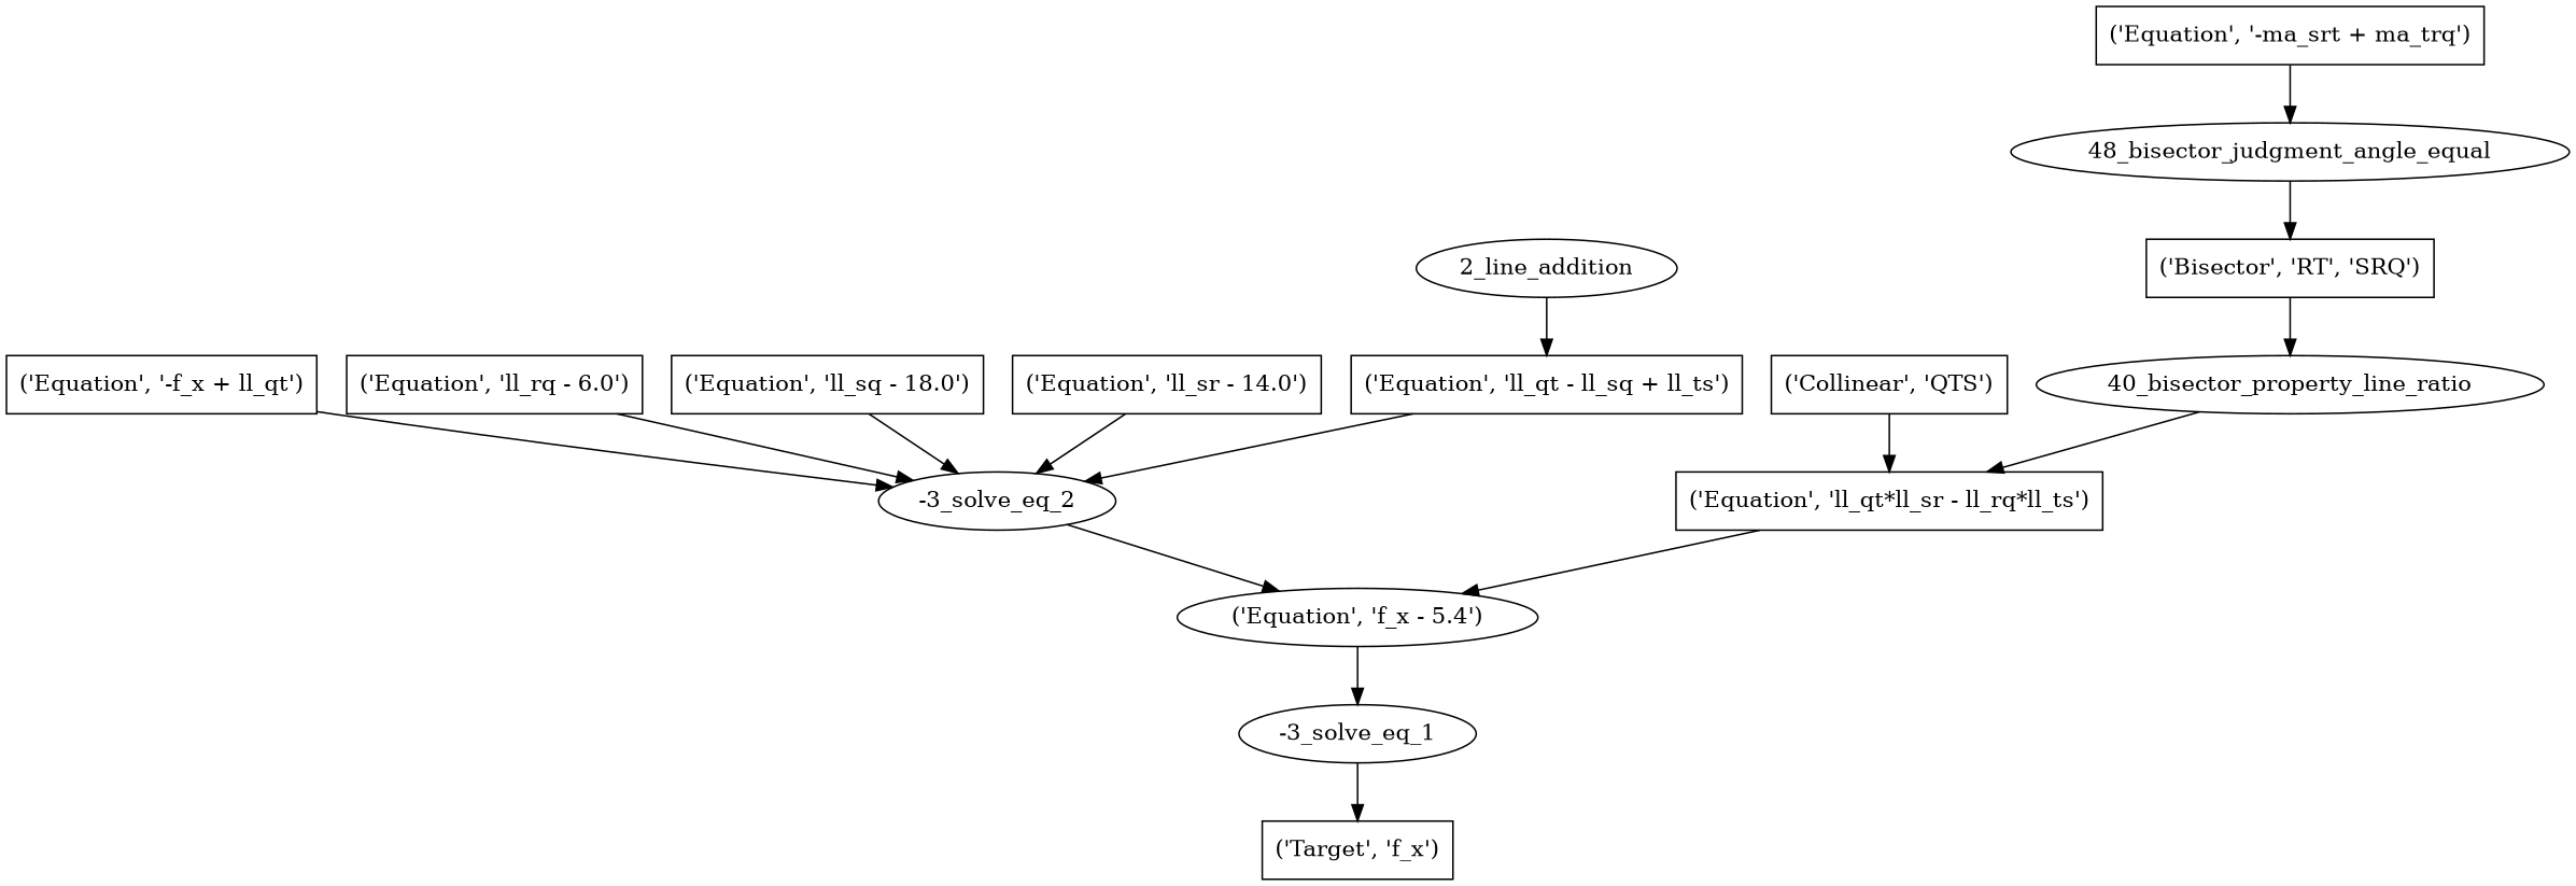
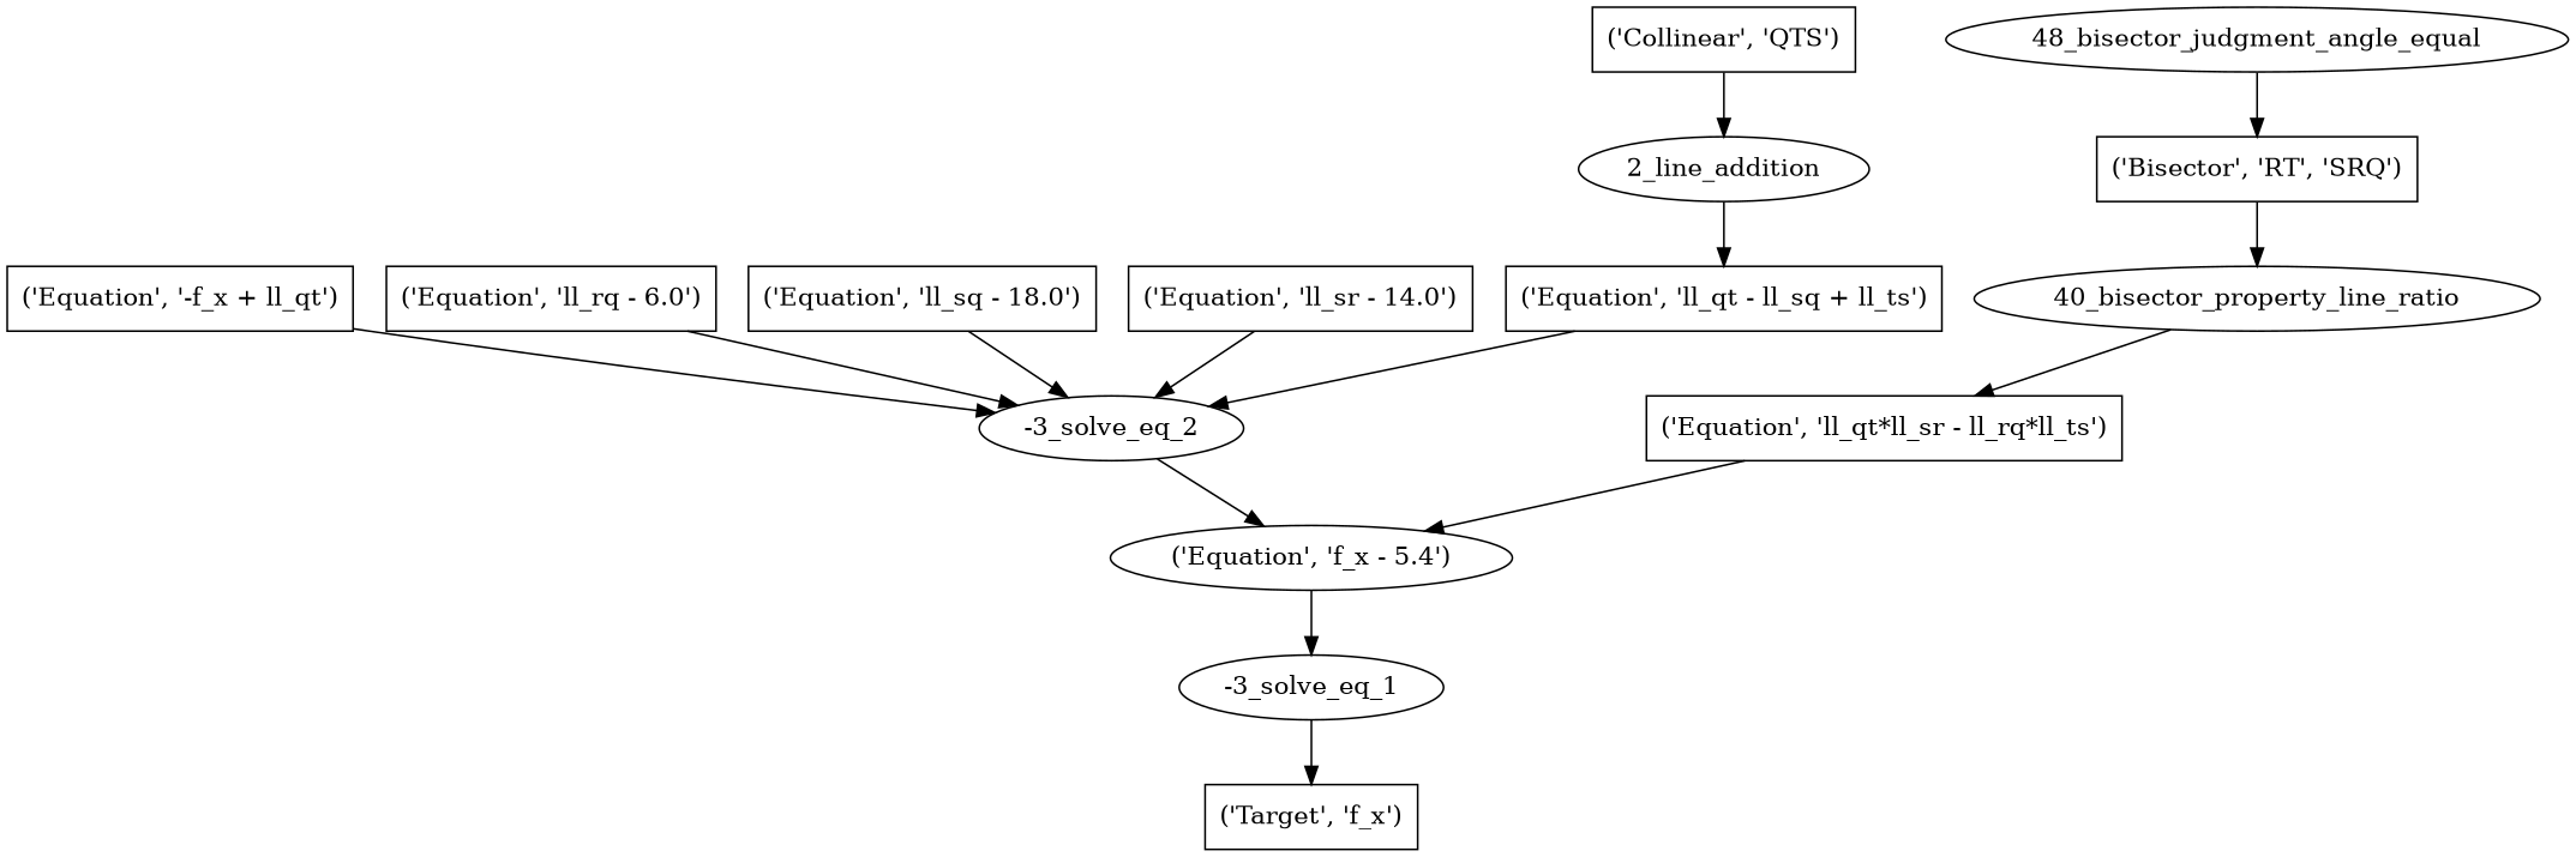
  digraph {
    node [shape=box]
    n1 [label="('Target', 'f_x')"]
    n2 [label="-3_solve_eq_1" shape=""]
    n3 [label="('Equation', 'f_x - 5.4')" shape=ellipse]
    n4 [label="-3_solve_eq_2" shape=""]
    n5 [label="('Equation', '-f_x + ll_qt')"]
    n6 [label="('Equation', 'll_rq - 6.0')"]
    n7 [label="('Equation', 'll_sq - 18.0')"]
    n8 [label="('Equation', 'll_sr - 14.0')"]
    n9 [label="('Equation', 'll_qt - ll_sq + ll_ts')"]
    n10 [label="('Equation', 'll_qt*ll_sr - ll_rq*ll_ts')"]
    n11 [label="2_line_addition" shape=""]
    n12 [label="('Collinear', 'QTS')"]
    n13 [label="40_bisector_property_line_ratio" shape=""]
    n14 [label="('Bisector', 'RT', 'SRQ')"]
    n15 [label="48_bisector_judgment_angle_equal" shape=""]
-   n16 [label="('Equation', '-ma_srt + ma_trq')"]
    n2 -> n1
    n3 -> n2
    n4 -> n3
    n5 -> n4
    n6 -> n4
    n7 -> n4
    n8 -> n4
    n9 -> n4
    n10 -> n3
    n11 -> n9
-   n12 -> n10
+   n12 -> n11
    n13 -> n10
    n14 -> n13
    n15 -> n14
-   n16 -> n15
  }
